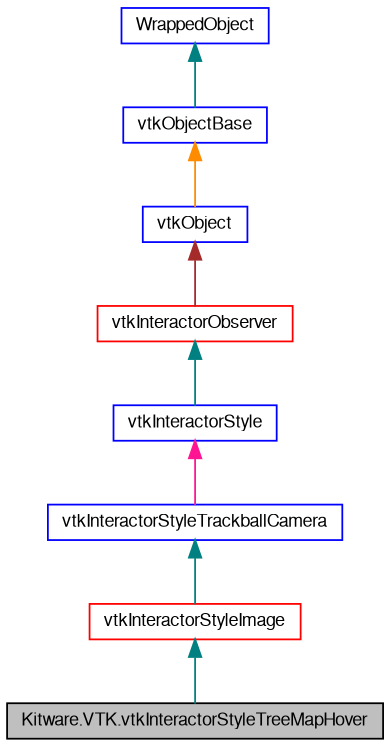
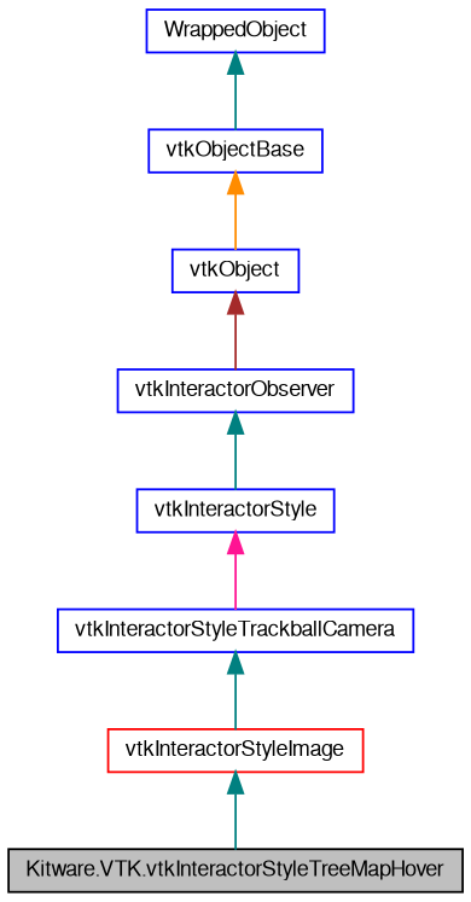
  digraph {
    node [color=blue fontname=FreeSans fontsize=10 shape=record]
    edge [color=teal dir=back fontname=FreeSans fontsize=10 labelfontname=FreeSans labelfontsize=10 style=solid]
    n1 [color=black fillcolor=grey75 fontcolor=black height=0.2 label="Kitware.VTK.vtkInteractorStyleTreeMapHover" style=filled width=0.4]
    n2 [color=red height=0.2 label=vtkInteractorStyleImage width=0.4]
    n3 [height=0.2 label=vtkInteractorStyleTrackballCamera width=0.4]
    n4 [height=0.2 label=vtkInteractorStyle width=0.4]
-   n5 [color=red height=0.2 label=vtkInteractorObserver width=0.4]
+   n5 [height=0.2 label=vtkInteractorObserver width=0.4]
    n6 [height=0.2 label=vtkObject width=0.4]
    n7 [height=0.2 label=vtkObjectBase width=0.4]
    n8 [height=0.2 label=WrappedObject width=0.4]
    n2 -> n1
    n3 -> n2
    n4 -> n3 [color=deeppink]
    n5 -> n4
    n6 -> n5 [color=brown]
    n7 -> n6 [color=darkorange]
    n8 -> n7
  }
